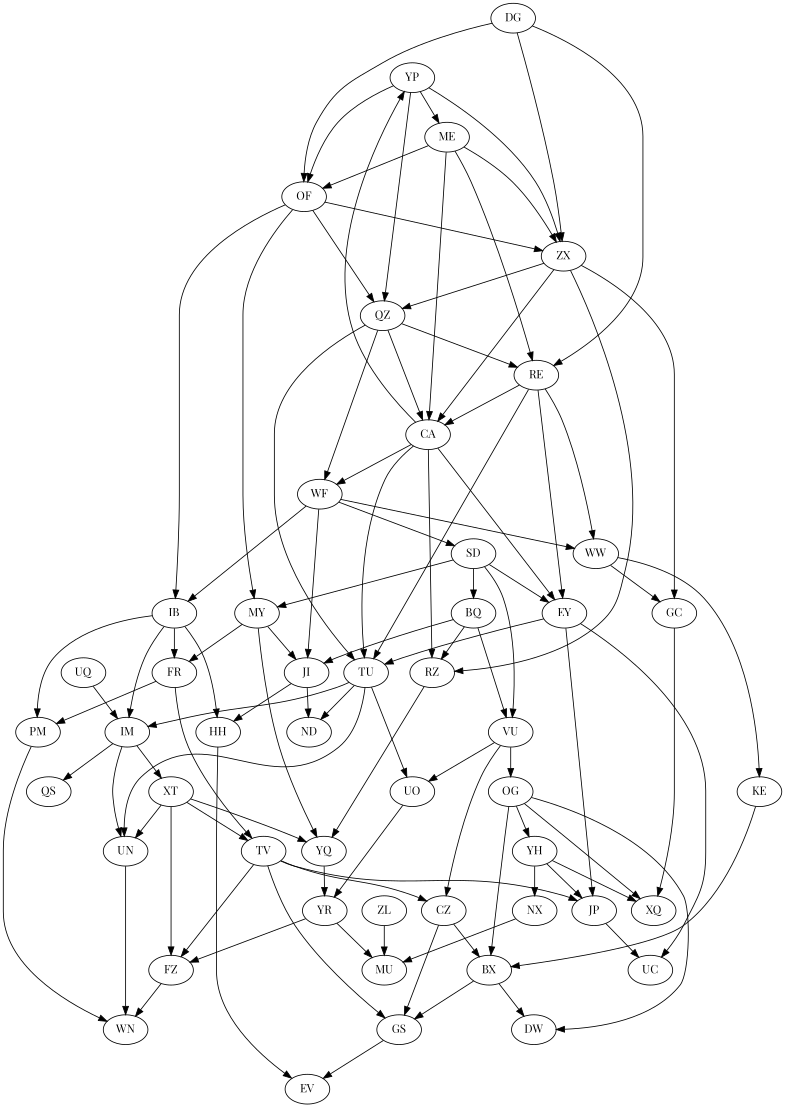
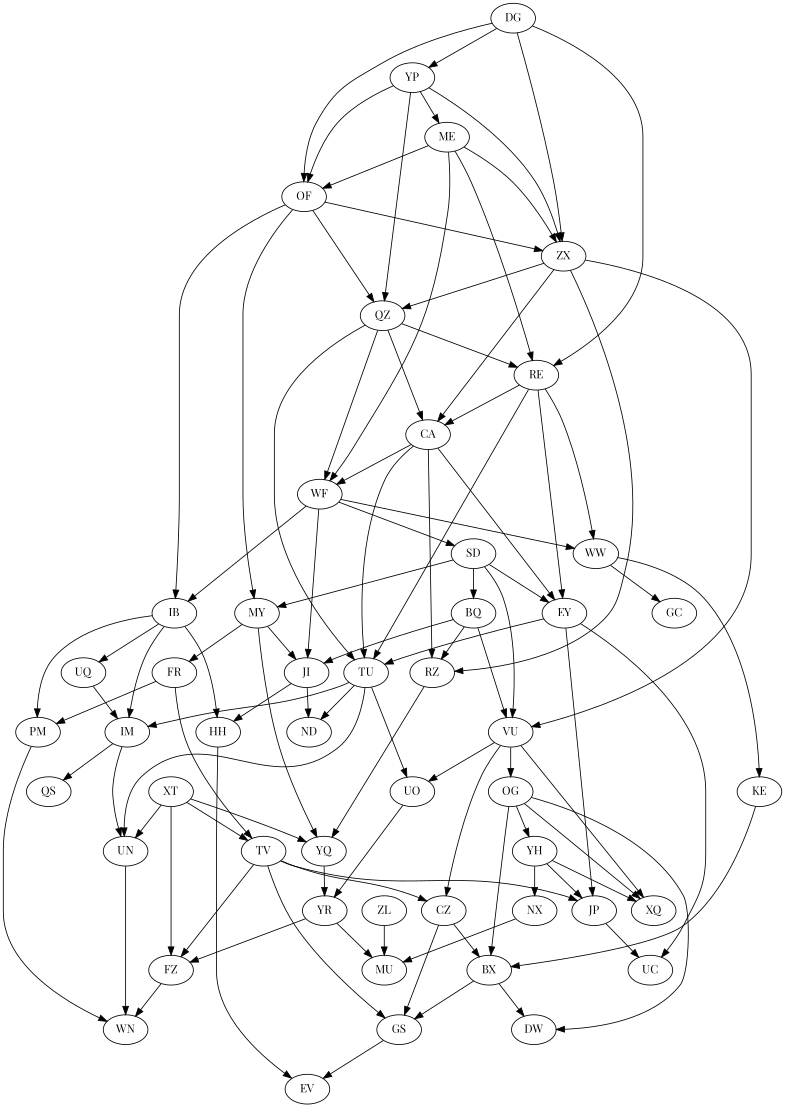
  digraph {
    fontname="Playfair Display"
    node [fontname="Playfair Display"]
    edge [fontname="Playfair Display"]
    DG
    YP
    OF
    ZX
    RE
    ME
    QZ
    IB
    MY
    CA
    VU
    RZ
    TU
    WW
    EY
    WF
    IM
    FR
    HH
    PM
    JI
    YQ
    UO
    CZ
    OG
    XQ
    UN
    ND
    KE
    GC
    JP
    UC
    SD
    BQ
    QS
    XT
    TV
    EV
    WN
    YR
    BX
    GS
    YH
    DW
    FZ
    UQ
    MU
    NX
    ZL
-   CA -> YP
+   DG -> YP
    DG -> OF
    DG -> ZX
    DG -> RE
    YP -> OF
    YP -> ZX
    YP -> ME
    YP -> QZ
    OF -> ZX
    OF -> QZ
    OF -> IB
    OF -> MY
    ZX -> QZ
    ZX -> CA
-   ZX -> GC
+   ZX -> VU
    ZX -> RZ
    RE -> CA
    RE -> TU
    RE -> WW
    RE -> EY
    ME -> OF
    ME -> ZX
    ME -> RE
-   ME -> CA
+   ME -> WF
    QZ -> RE
    QZ -> CA
    QZ -> TU
    QZ -> WF
    IB -> IM
-   IB -> FR
+   IB -> UQ
    IB -> HH
    IB -> PM
    MY -> FR
    MY -> JI
    MY -> YQ
    CA -> RZ
    CA -> TU
    CA -> EY
    CA -> WF
    VU -> UO
    VU -> CZ
    VU -> OG
-   GC -> XQ
+   VU -> XQ
    RZ -> YQ
    TU -> IM
    TU -> UO
    TU -> UN
    TU -> ND
    WW -> KE
    WW -> GC
    EY -> TU
    EY -> JP
    EY -> UC
    WF -> IB
    WF -> WW
    WF -> JI
    WF -> SD
    IM -> UN
    IM -> QS
-   IM -> XT
    FR -> PM
    FR -> TV
    HH -> EV
    PM -> WN
    JI -> HH
    JI -> ND
    YQ -> YR
    UO -> YR
    CZ -> BX
    CZ -> GS
    OG -> XQ
    OG -> BX
    OG -> YH
    OG -> DW
    UN -> WN
    KE -> BX
    JP -> UC
    SD -> MY
    SD -> VU
    SD -> EY
    SD -> BQ
    BQ -> VU
    BQ -> RZ
    BQ -> JI
    XT -> YQ
    XT -> UN
    XT -> TV
    XT -> FZ
    TV -> CZ
    TV -> JP
    TV -> GS
    TV -> FZ
    YR -> FZ
    YR -> MU
    BX -> GS
    BX -> DW
    GS -> EV
    YH -> XQ
    YH -> JP
    YH -> NX
    FZ -> WN
    UQ -> IM
    NX -> MU
    ZL -> MU
  }
